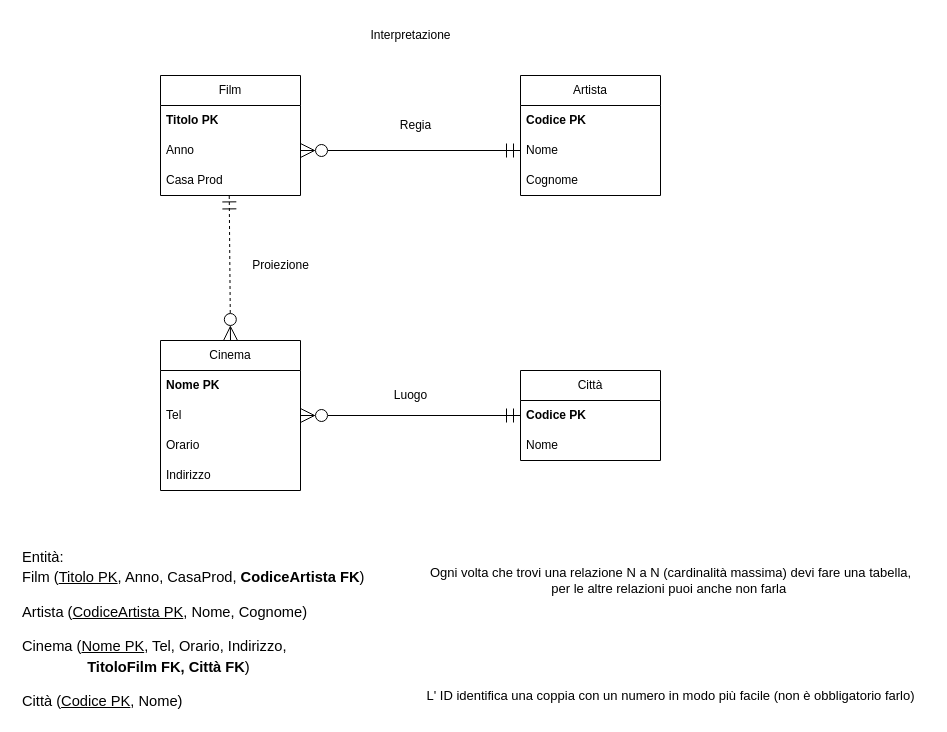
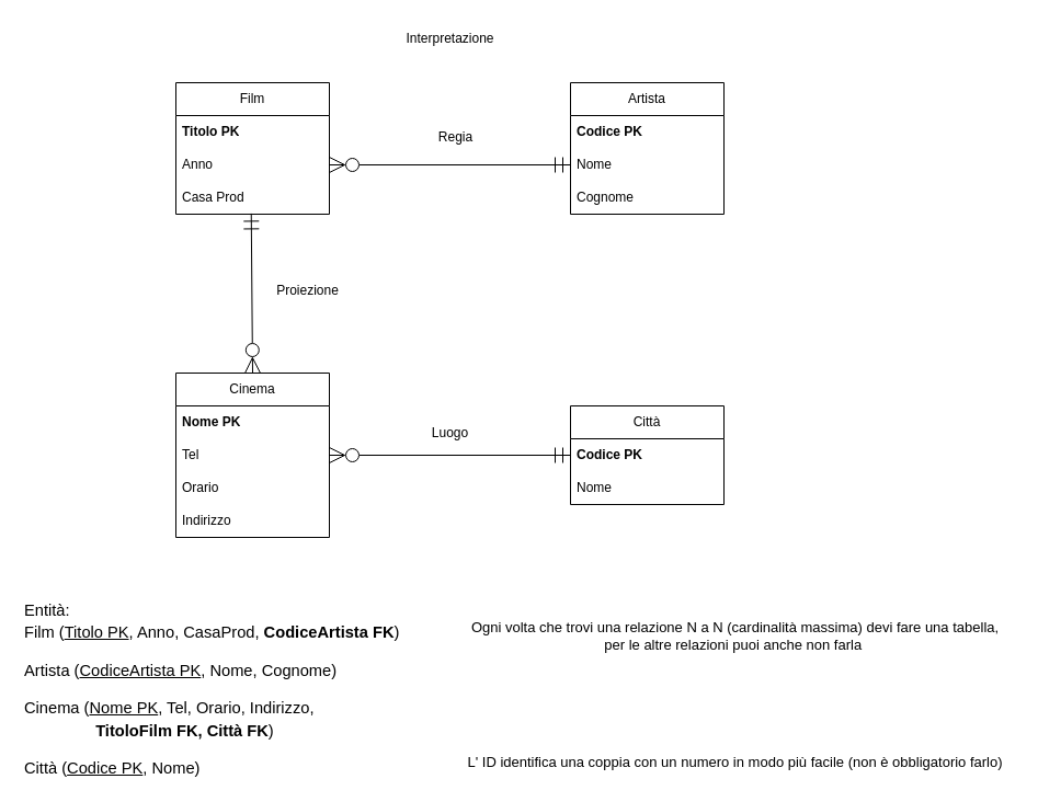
  <mxCell id="0" />
  <mxCell id="1" parent="0" />
  <mxCell id="2" value="Film" style="swimlane;fontStyle=0;childLayout=stackLayout;horizontal=1;startSize=30;horizontalStack=0;resizeParent=1;resizeParentMax=0;resizeLast=0;collapsible=1;marginBottom=0;whiteSpace=wrap;html=1;" parent="1" vertex="1"><mxGeometry x="160" y="75" width="140" height="120" as="geometry" /></mxCell>
  <mxCell id="3" value="&lt;b&gt;Titolo PK&lt;/b&gt;" style="text;strokeColor=none;fillColor=none;align=left;verticalAlign=middle;spacingLeft=4;spacingRight=4;overflow=hidden;points=[[0,0.5],[1,0.5]];portConstraint=eastwest;rotatable=0;whiteSpace=wrap;html=1;" parent="2" vertex="1"><mxGeometry y="30" width="140" height="30" as="geometry" /></mxCell>
  <mxCell id="4" value="Anno" style="text;strokeColor=none;fillColor=none;align=left;verticalAlign=middle;spacingLeft=4;spacingRight=4;overflow=hidden;points=[[0,0.5],[1,0.5]];portConstraint=eastwest;rotatable=0;whiteSpace=wrap;html=1;" parent="2" vertex="1"><mxGeometry y="60" width="140" height="30" as="geometry" /></mxCell>
  <mxCell id="5" value="Casa Prod" style="text;strokeColor=none;fillColor=none;align=left;verticalAlign=middle;spacingLeft=4;spacingRight=4;overflow=hidden;points=[[0,0.5],[1,0.5]];portConstraint=eastwest;rotatable=0;whiteSpace=wrap;html=1;" parent="2" vertex="1"><mxGeometry y="90" width="140" height="30" as="geometry" /></mxCell>
  <mxCell id="6" value="Artista" style="swimlane;fontStyle=0;childLayout=stackLayout;horizontal=1;startSize=30;horizontalStack=0;resizeParent=1;resizeParentMax=0;resizeLast=0;collapsible=1;marginBottom=0;whiteSpace=wrap;html=1;" parent="1" vertex="1"><mxGeometry x="520" y="75" width="140" height="120" as="geometry" /></mxCell>
  <mxCell id="7" value="&lt;b&gt;Codice PK&lt;/b&gt;" style="text;strokeColor=none;fillColor=none;align=left;verticalAlign=middle;spacingLeft=4;spacingRight=4;overflow=hidden;points=[[0,0.5],[1,0.5]];portConstraint=eastwest;rotatable=0;whiteSpace=wrap;html=1;" parent="6" vertex="1"><mxGeometry y="30" width="140" height="30" as="geometry" /></mxCell>
  <mxCell id="8" value="Nome" style="text;strokeColor=none;fillColor=none;align=left;verticalAlign=middle;spacingLeft=4;spacingRight=4;overflow=hidden;points=[[0,0.5],[1,0.5]];portConstraint=eastwest;rotatable=0;whiteSpace=wrap;html=1;" parent="6" vertex="1"><mxGeometry y="60" width="140" height="30" as="geometry" /></mxCell>
  <mxCell id="9" value="Cognome" style="text;strokeColor=none;fillColor=none;align=left;verticalAlign=middle;spacingLeft=4;spacingRight=4;overflow=hidden;points=[[0,0.5],[1,0.5]];portConstraint=eastwest;rotatable=0;whiteSpace=wrap;html=1;" parent="6" vertex="1"><mxGeometry y="90" width="140" height="30" as="geometry" /></mxCell>
  <mxCell id="10" value="Cinema" style="swimlane;fontStyle=0;childLayout=stackLayout;horizontal=1;startSize=30;horizontalStack=0;resizeParent=1;resizeParentMax=0;resizeLast=0;collapsible=1;marginBottom=0;whiteSpace=wrap;html=1;" parent="1" vertex="1"><mxGeometry x="160" y="340" width="140" height="150" as="geometry" /></mxCell>
  <mxCell id="11" value="&lt;b&gt;Nome PK&lt;/b&gt;" style="text;strokeColor=none;fillColor=none;align=left;verticalAlign=middle;spacingLeft=4;spacingRight=4;overflow=hidden;points=[[0,0.5],[1,0.5]];portConstraint=eastwest;rotatable=0;whiteSpace=wrap;html=1;" parent="10" vertex="1"><mxGeometry y="30" width="140" height="30" as="geometry" /></mxCell>
  <mxCell id="12" value="Tel" style="text;strokeColor=none;fillColor=none;align=left;verticalAlign=middle;spacingLeft=4;spacingRight=4;overflow=hidden;points=[[0,0.5],[1,0.5]];portConstraint=eastwest;rotatable=0;whiteSpace=wrap;html=1;" parent="10" vertex="1"><mxGeometry y="60" width="140" height="30" as="geometry" /></mxCell>
  <mxCell id="13" value="Orario" style="text;strokeColor=none;fillColor=none;align=left;verticalAlign=middle;spacingLeft=4;spacingRight=4;overflow=hidden;points=[[0,0.5],[1,0.5]];portConstraint=eastwest;rotatable=0;whiteSpace=wrap;html=1;" parent="10" vertex="1"><mxGeometry y="90" width="140" height="30" as="geometry" /></mxCell>
  <mxCell id="14" value="Indirizzo" style="text;strokeColor=none;fillColor=none;align=left;verticalAlign=middle;spacingLeft=4;spacingRight=4;overflow=hidden;points=[[0,0.5],[1,0.5]];portConstraint=eastwest;rotatable=0;whiteSpace=wrap;html=1;" parent="10" vertex="1"><mxGeometry y="120" width="140" height="30" as="geometry" /></mxCell>
  <mxCell id="15" value="Città" style="swimlane;fontStyle=0;childLayout=stackLayout;horizontal=1;startSize=30;horizontalStack=0;resizeParent=1;resizeParentMax=0;resizeLast=0;collapsible=1;marginBottom=0;whiteSpace=wrap;html=1;" parent="1" vertex="1"><mxGeometry x="520" y="370" width="140" height="90" as="geometry" /></mxCell>
  <mxCell id="16" value="&lt;b&gt;Codice PK&lt;/b&gt;" style="text;strokeColor=none;fillColor=none;align=left;verticalAlign=middle;spacingLeft=4;spacingRight=4;overflow=hidden;points=[[0,0.5],[1,0.5]];portConstraint=eastwest;rotatable=0;whiteSpace=wrap;html=1;" parent="15" vertex="1"><mxGeometry y="30" width="140" height="30" as="geometry" /></mxCell>
  <mxCell id="17" value="Nome" style="text;strokeColor=none;fillColor=none;align=left;verticalAlign=middle;spacingLeft=4;spacingRight=4;overflow=hidden;points=[[0,0.5],[1,0.5]];portConstraint=eastwest;rotatable=0;whiteSpace=wrap;html=1;" parent="15" vertex="1"><mxGeometry y="60" width="140" height="30" as="geometry" /></mxCell>
  <mxCell id="18" value="&lt;span style=&quot;&quot; id=&quot;docs-internal-guid-f823f349-7fff-232e-2e69-2a5e14d6aef4&quot;&gt;&lt;p dir=&quot;ltr&quot; style=&quot;font-weight: normal; line-height: 1.38; margin-top: 0pt; margin-bottom: 0pt;&quot;&gt;&lt;span style=&quot;font-size:11pt;font-family:Arial,sans-serif;color:#000000;background-color:transparent;font-weight:400;font-style:normal;font-variant:normal;text-decoration:none;vertical-align:baseline;white-space:pre;white-space:pre-wrap;&quot;&gt;Entità:&lt;/span&gt;&lt;/p&gt;&lt;p dir=&quot;ltr&quot; style=&quot;font-weight: normal; line-height: 1.38; margin-top: 0pt; margin-bottom: 0pt;&quot;&gt;&lt;span style=&quot;font-size:11pt;font-family:Arial,sans-serif;color:#000000;background-color:transparent;font-weight:400;font-style:normal;font-variant:normal;text-decoration:none;vertical-align:baseline;white-space:pre;white-space:pre-wrap;&quot;&gt;Film (&lt;/span&gt;&lt;span style=&quot;font-size:11pt;font-family:Arial,sans-serif;color:#000000;background-color:transparent;font-weight:400;font-style:normal;font-variant:normal;text-decoration:underline;-webkit-text-decoration-skip:none;text-decoration-skip-ink:none;vertical-align:baseline;white-space:pre;white-space:pre-wrap;&quot;&gt;Titolo PK&lt;/span&gt;&lt;span style=&quot;font-size:11pt;font-family:Arial,sans-serif;color:#000000;background-color:transparent;font-weight:400;font-style:normal;font-variant:normal;text-decoration:none;vertical-align:baseline;white-space:pre;white-space:pre-wrap;&quot;&gt;, Anno, CasaProd, &lt;/span&gt;&lt;span style=&quot;font-size:11pt;font-family:Arial,sans-serif;color:#000000;background-color:transparent;font-weight:700;font-style:normal;font-variant:normal;text-decoration:none;vertical-align:baseline;white-space:pre;white-space:pre-wrap;&quot;&gt;CodiceArtista FK&lt;/span&gt;&lt;span style=&quot;font-size:11pt;font-family:Arial,sans-serif;color:#000000;background-color:transparent;font-weight:400;font-style:normal;font-variant:normal;text-decoration:none;vertical-align:baseline;white-space:pre;white-space:pre-wrap;&quot;&gt;)&lt;/span&gt;&lt;/p&gt;&lt;br&gt;&lt;p dir=&quot;ltr&quot; style=&quot;font-weight: normal; line-height: 1.38; margin-top: 0pt; margin-bottom: 0pt;&quot;&gt;&lt;span style=&quot;font-size:11pt;font-family:Arial,sans-serif;color:#000000;background-color:transparent;font-weight:400;font-style:normal;font-variant:normal;text-decoration:none;vertical-align:baseline;white-space:pre;white-space:pre-wrap;&quot;&gt;Artista (&lt;/span&gt;&lt;span style=&quot;font-size:11pt;font-family:Arial,sans-serif;color:#000000;background-color:transparent;font-weight:400;font-style:normal;font-variant:normal;text-decoration:underline;-webkit-text-decoration-skip:none;text-decoration-skip-ink:none;vertical-align:baseline;white-space:pre;white-space:pre-wrap;&quot;&gt;CodiceArtista PK&lt;/span&gt;&lt;span style=&quot;font-size:11pt;font-family:Arial,sans-serif;color:#000000;background-color:transparent;font-weight:400;font-style:normal;font-variant:normal;text-decoration:none;vertical-align:baseline;white-space:pre;white-space:pre-wrap;&quot;&gt;, Nome, Cognome)&lt;/span&gt;&lt;/p&gt;&lt;br&gt;&lt;p dir=&quot;ltr&quot; style=&quot;line-height: 1.38; margin-top: 0pt; margin-bottom: 0pt;&quot;&gt;&lt;span style=&quot;font-weight: 400; font-size: 11pt; font-family: Arial, sans-serif; color: rgb(0, 0, 0); background-color: transparent; font-style: normal; font-variant: normal; text-decoration: none; vertical-align: baseline; white-space: pre-wrap;&quot;&gt;Cinema (&lt;/span&gt;&lt;span style=&quot;font-weight: 400; font-size: 11pt; font-family: Arial, sans-serif; color: rgb(0, 0, 0); background-color: transparent; font-style: normal; font-variant: normal; text-decoration: underline; text-decoration-skip-ink: none; vertical-align: baseline; white-space: pre-wrap;&quot;&gt;Nome PK&lt;/span&gt;&lt;span style=&quot;font-weight: 400; font-size: 11pt; font-family: Arial, sans-serif; color: rgb(0, 0, 0); background-color: transparent; font-style: normal; font-variant: normal; text-decoration: none; vertical-align: baseline; white-space: pre-wrap;&quot;&gt;, Tel, Orario, Indirizzo, &lt;/span&gt;&lt;/p&gt;&lt;p dir=&quot;ltr&quot; style=&quot;line-height: 1.38; margin-top: 0pt; margin-bottom: 0pt;&quot;&gt;&lt;b&gt;&lt;span style=&quot;font-size: 11pt; font-family: Arial, sans-serif; color: rgb(0, 0, 0); background-color: transparent; font-style: normal; font-variant: normal; text-decoration: none; vertical-align: baseline; white-space: pre-wrap;&quot;&gt;&lt;span style=&quot;white-space: pre;&quot;&gt;&#09;&lt;/span&gt;&lt;span style=&quot;white-space: pre;&quot;&gt;&#09;&lt;/span&gt;Titolo&lt;/span&gt;&lt;span style=&quot;font-size: 11pt; font-family: Arial, sans-serif; color: rgb(0, 0, 0); background-color: transparent; font-style: normal; font-variant: normal; text-decoration: none; vertical-align: baseline; white-space: pre-wrap;&quot;&gt;Film FK, Città FK&lt;/span&gt;&lt;/b&gt;&lt;span style=&quot;font-weight: 400; font-size: 11pt; font-family: Arial, sans-serif; color: rgb(0, 0, 0); background-color: transparent; font-style: normal; font-variant: normal; text-decoration: none; vertical-align: baseline; white-space: pre-wrap;&quot;&gt;)&lt;/span&gt;&lt;/p&gt;&lt;br&gt;&lt;p dir=&quot;ltr&quot; style=&quot;font-weight: normal; line-height: 1.38; margin-top: 0pt; margin-bottom: 0pt;&quot;&gt;&lt;span style=&quot;font-size:11pt;font-family:Arial,sans-serif;color:#000000;background-color:transparent;font-weight:400;font-style:normal;font-variant:normal;text-decoration:none;vertical-align:baseline;white-space:pre;white-space:pre-wrap;&quot;&gt;Città (&lt;/span&gt;&lt;span style=&quot;font-size:11pt;font-family:Arial,sans-serif;color:#000000;background-color:transparent;font-weight:400;font-style:normal;font-variant:normal;text-decoration:underline;-webkit-text-decoration-skip:none;text-decoration-skip-ink:none;vertical-align:baseline;white-space:pre;white-space:pre-wrap;&quot;&gt;Codice PK&lt;/span&gt;&lt;span style=&quot;font-size:11pt;font-family:Arial,sans-serif;color:#000000;background-color:transparent;font-weight:400;font-style:normal;font-variant:normal;text-decoration:none;vertical-align:baseline;white-space:pre;white-space:pre-wrap;&quot;&gt;, Nome)&lt;/span&gt;&lt;/p&gt;&lt;br&gt;&lt;/span&gt;" style="text;whiteSpace=wrap;html=1;" parent="1" vertex="1"><mxGeometry x="20" y="540" width="380" height="160" as="geometry" /></mxCell>
- <mxCell id="19" value="" style="endArrow=ERmandOne;html=1;rounded=0;exitX=0.5;exitY=0;exitDx=0;exitDy=0;entryX=0.491;entryY=0.98;entryDx=0;entryDy=0;entryPerimeter=0;endFill=0;endSize=12;startSize=12;startArrow=ERzeroToMany;startFill=0;dashed=1;" parent="1" source="10" target="5" edge="1"><mxGeometry width="50" height="50" relative="1" as="geometry"><mxPoint x="380" y="380" as="sourcePoint" /><mxPoint x="227" y="210" as="targetPoint" /></mxGeometry></mxCell>
+ <mxCell id="19" value="" style="endArrow=ERmandOne;html=1;rounded=0;exitX=0.5;exitY=0;exitDx=0;exitDy=0;entryX=0.491;entryY=0.98;entryDx=0;entryDy=0;entryPerimeter=0;endFill=0;endSize=12;startSize=12;startArrow=ERzeroToMany;startFill=0;" parent="1" source="10" target="5" edge="1"><mxGeometry width="50" height="50" relative="1" as="geometry"><mxPoint x="380" y="380" as="sourcePoint" /><mxPoint x="227" y="210" as="targetPoint" /></mxGeometry></mxCell>
  <mxCell id="20" value="" style="endArrow=ERmandOne;html=1;rounded=0;exitX=1;exitY=0.5;exitDx=0;exitDy=0;entryX=0;entryY=0.5;entryDx=0;entryDy=0;startArrow=ERzeroToMany;startFill=0;endFill=0;endSize=12;startSize=12;" parent="1" source="4" target="8" edge="1"><mxGeometry width="50" height="50" relative="1" as="geometry"><mxPoint x="390" y="310" as="sourcePoint" /><mxPoint x="440" y="260" as="targetPoint" /></mxGeometry></mxCell>
  <mxCell id="21" value="Regia" style="text;html=1;align=center;verticalAlign=middle;resizable=0;points=[];autosize=1;strokeColor=none;fillColor=none;" parent="1" vertex="1"><mxGeometry x="390" y="110" width="50" height="30" as="geometry" /></mxCell>
  <mxCell id="22" value="Interpretazione" style="text;html=1;align=center;verticalAlign=middle;resizable=0;points=[];autosize=1;strokeColor=none;fillColor=none;" parent="1" vertex="1"><mxGeometry x="360" y="20" width="100" height="30" as="geometry" /></mxCell>
  <mxCell id="23" value="Luogo" style="text;html=1;align=center;verticalAlign=middle;resizable=0;points=[];autosize=1;strokeColor=none;fillColor=none;" parent="1" vertex="1"><mxGeometry x="380" y="380" width="60" height="30" as="geometry" /></mxCell>
  <mxCell id="24" value="Proiezione" style="text;html=1;align=center;verticalAlign=middle;resizable=0;points=[];autosize=1;strokeColor=none;fillColor=none;" parent="1" vertex="1"><mxGeometry x="240" y="250" width="80" height="30" as="geometry" /></mxCell>
  <mxCell id="25" value="" style="endArrow=ERmandOne;html=1;rounded=0;exitX=1;exitY=0.5;exitDx=0;exitDy=0;entryX=0;entryY=0.5;entryDx=0;entryDy=0;startArrow=ERzeroToMany;startFill=0;endFill=0;endSize=12;startSize=12;" parent="1" source="12" target="16" edge="1"><mxGeometry width="50" height="50" relative="1" as="geometry"><mxPoint x="390" y="410" as="sourcePoint" /><mxPoint x="440" y="360" as="targetPoint" /></mxGeometry></mxCell>
  <mxCell id="26" value="Ogni volta che trovi una relazione N a N (cardinalità massima) devi fare una tabella,&lt;div style=&quot;font-size: 13px;&quot;&gt;per le altre relazioni puoi anche non farla&amp;nbsp;&lt;/div&gt;" style="text;html=1;align=center;verticalAlign=middle;resizable=0;points=[];autosize=1;strokeColor=none;fillColor=none;strokeWidth=3;fontSize=13;" vertex="1" parent="1"><mxGeometry x="420" y="560" width="500" height="40" as="geometry" /></mxCell>
  <mxCell id="27" value="L' ID identifica una coppia con un numero in modo più facile (non è obbligatorio farlo)" style="text;html=1;align=center;verticalAlign=middle;resizable=0;points=[];autosize=1;strokeColor=none;fillColor=none;fontSize=13;" vertex="1" parent="1"><mxGeometry x="415" y="680" width="510" height="30" as="geometry" /></mxCell>
